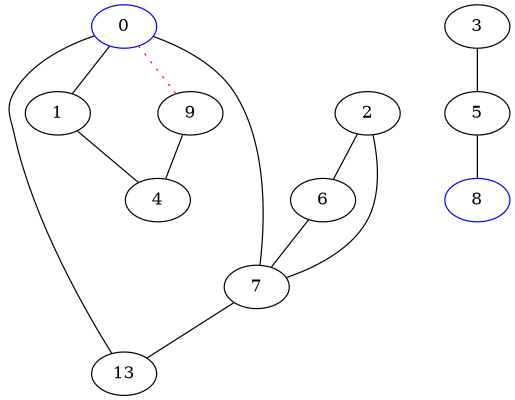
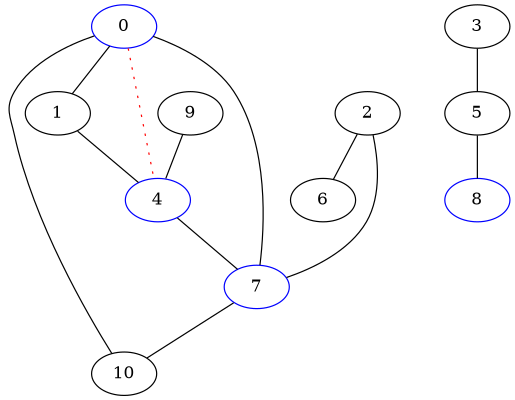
  graph {
-   7 [color=black]
-   10 [label=13]
+   7 [color=blue]
+   10
    8 [color=blue]
    6
    5
    3
    2
    1
-   4
+   4 [color=blue]
    0 [color=blue]
    9
    7 -- 10
-   6 -- 7
+   4 -- 7
    5 -- 8
    3 -- 5
    2 -- 7
    2 -- 6
    1 -- 4
    0 -- 7
    0 -- 10
    0 -- 1
-   0 -- 9 [color=red style=dotted]
+   0 -- 4 [color=red style=dotted]
    9 -- 4
  }
